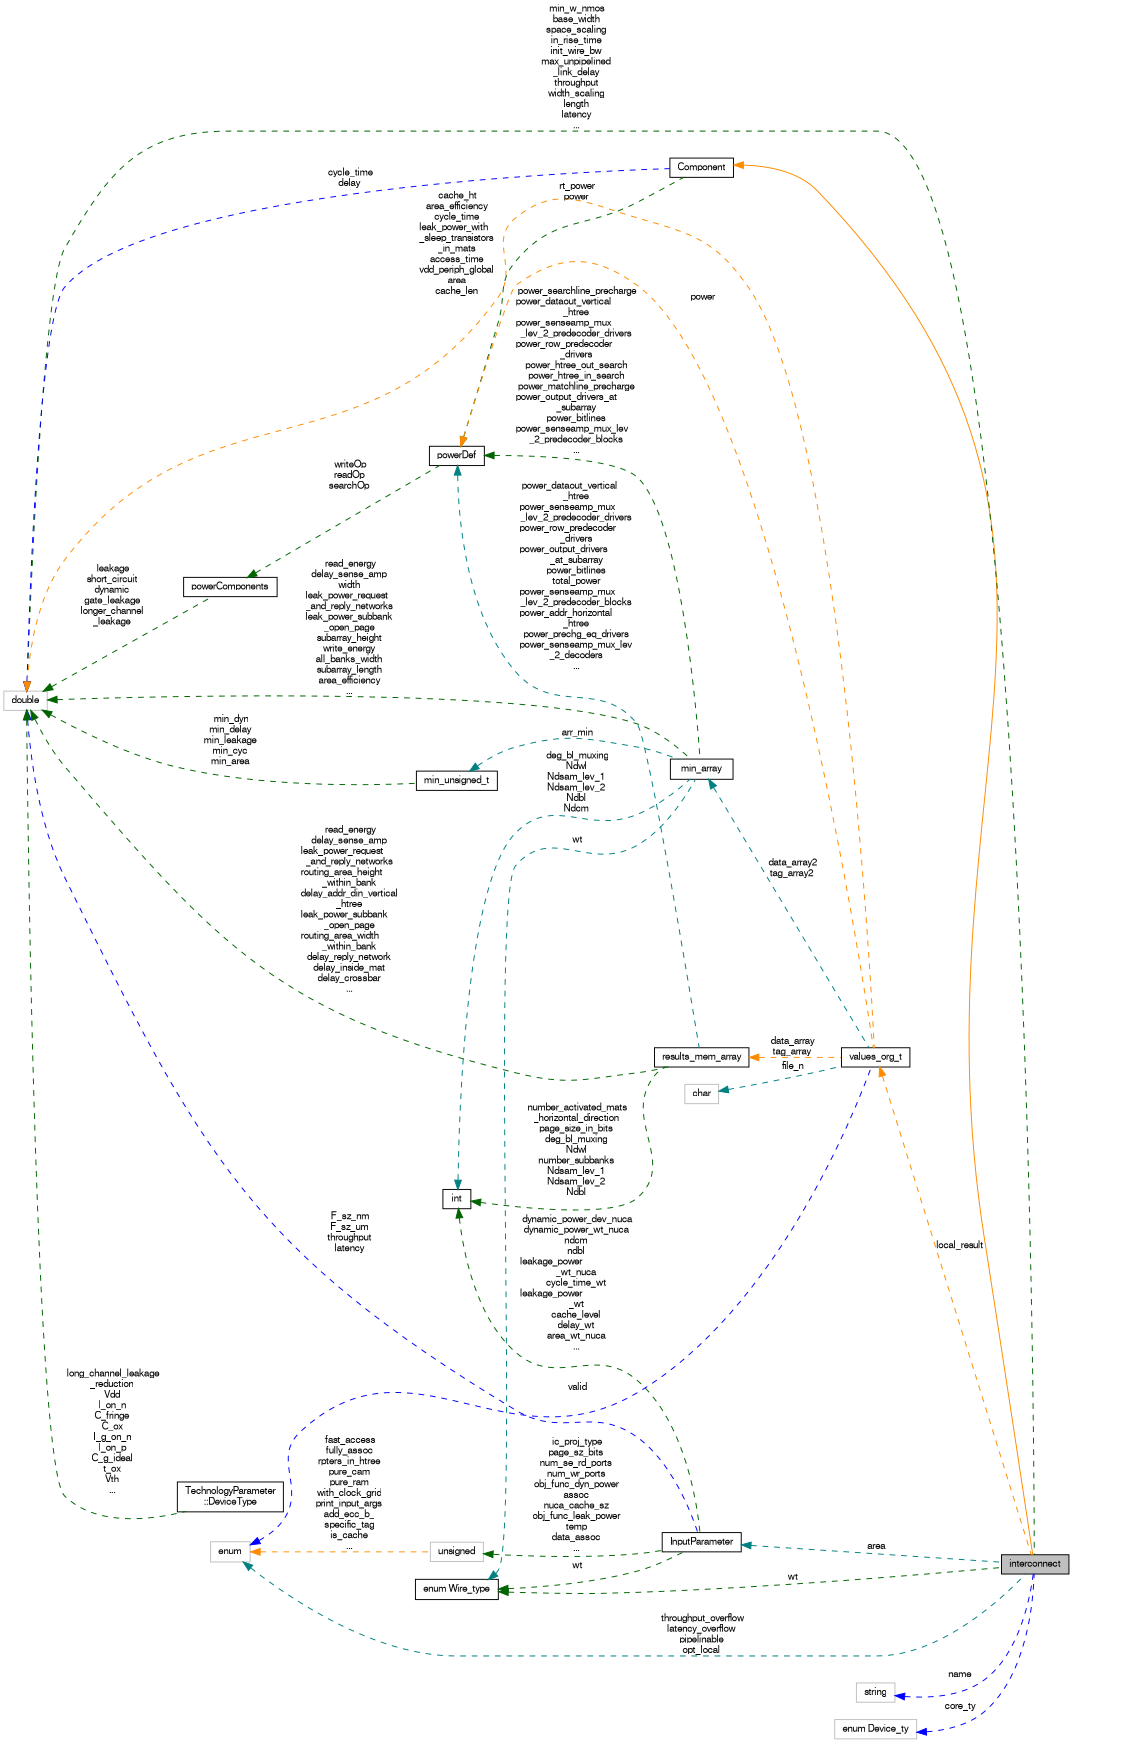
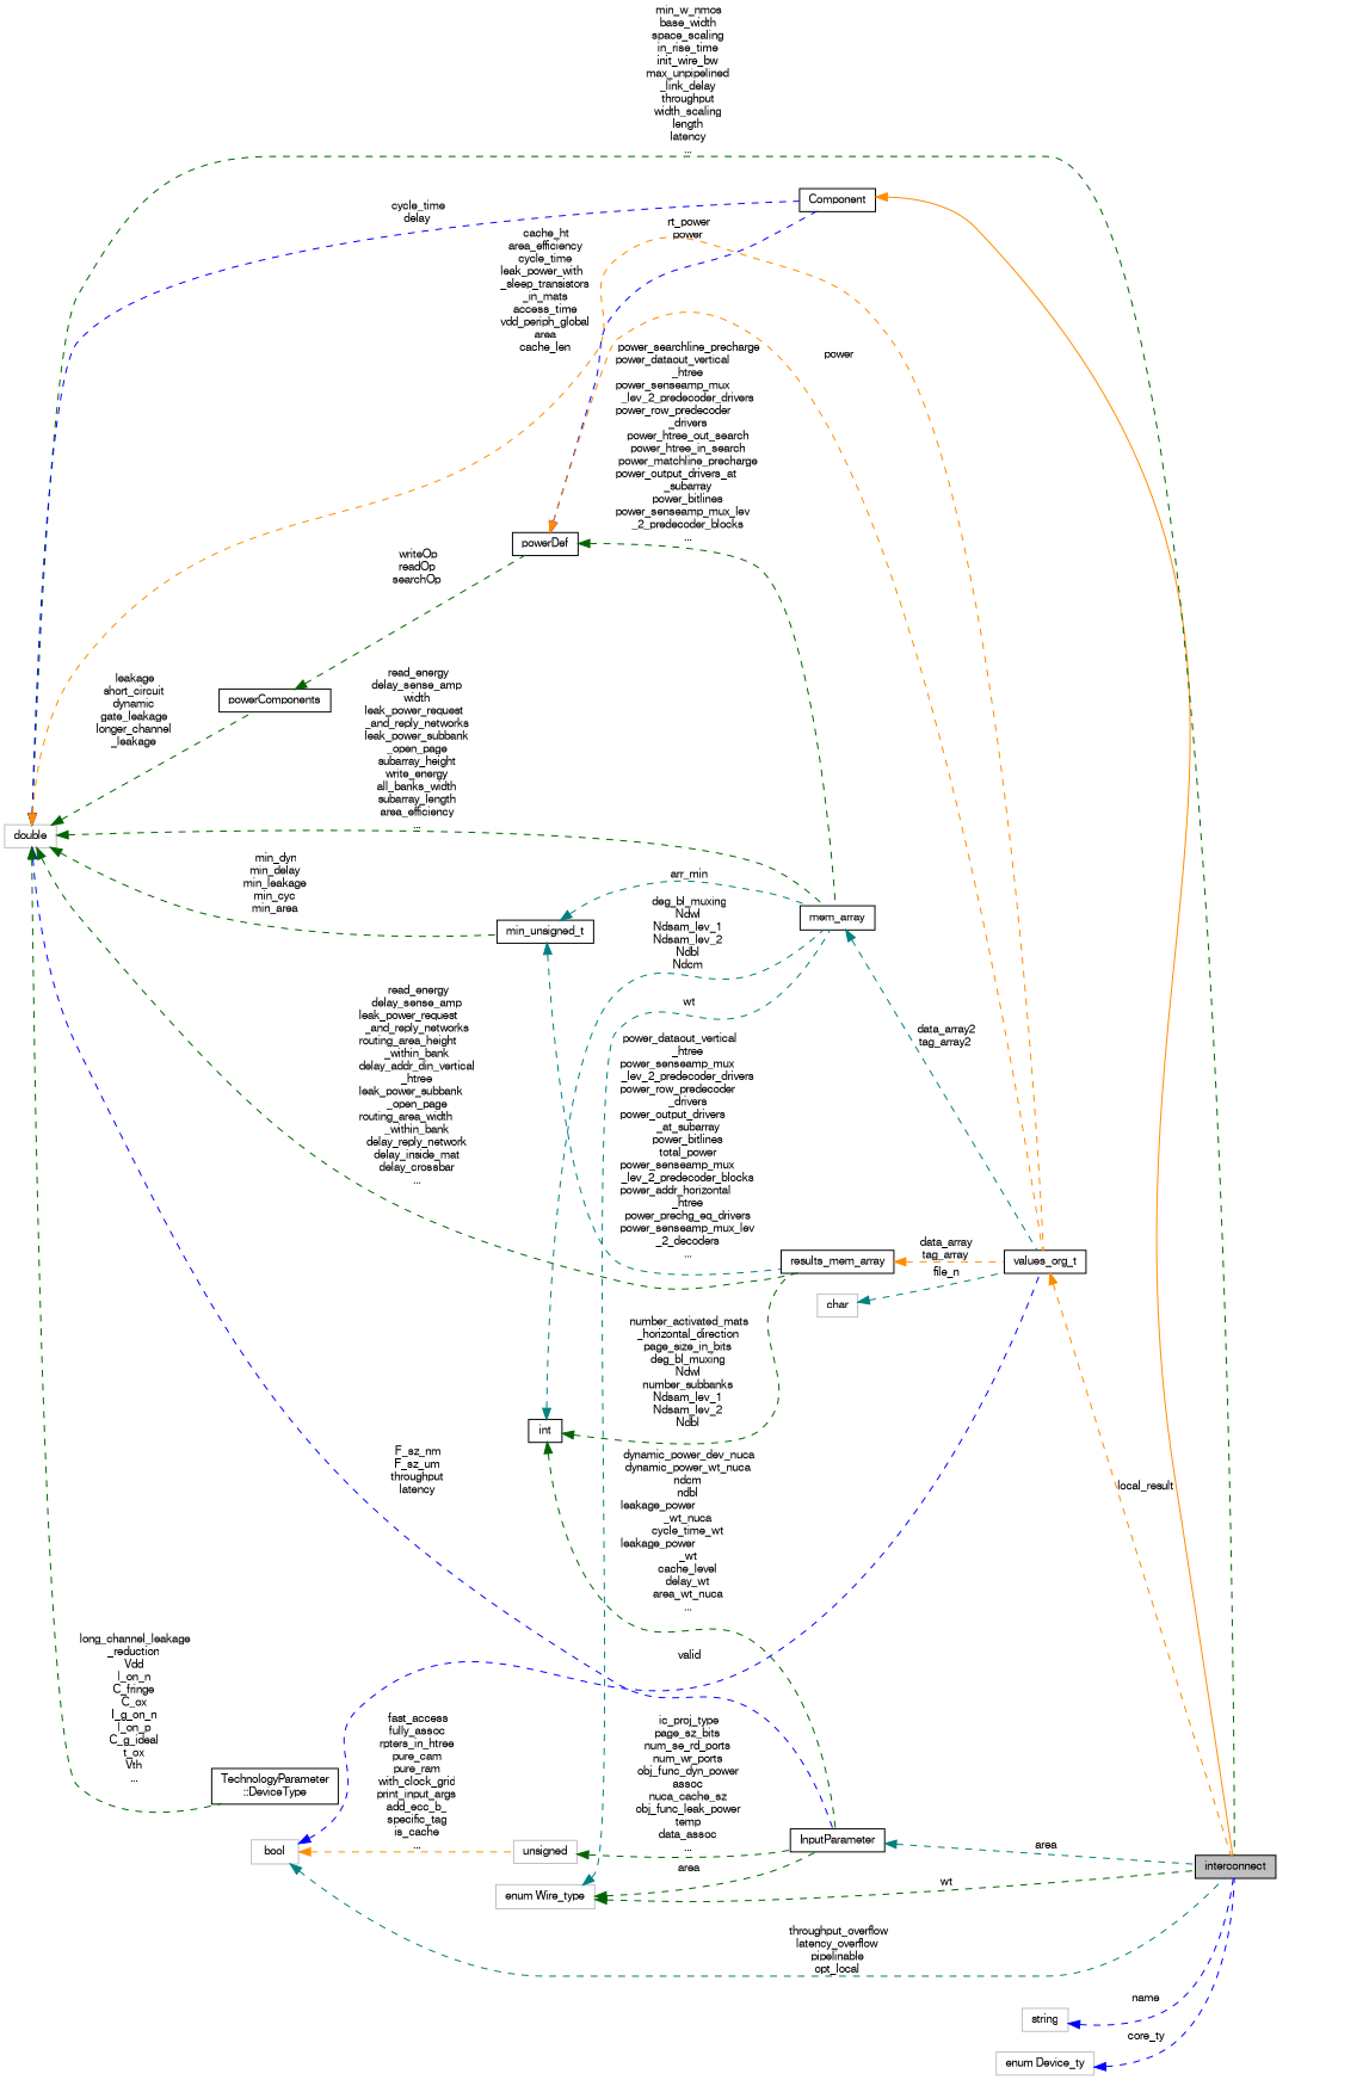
  digraph {
    rankdir=LR
    node [color=black fontname=FreeSans fontsize=10 shape=record]
    edge [color=darkgreen dir=back fontname=FreeSans fontsize=10 labelfontname=FreeSans labelfontsize=10 style=dashed]
    n1 [fillcolor=grey75 fontcolor=black height=0.2 label=interconnect style=filled width=0.4]
    n2 [height=0.2 label=Component width=0.4]
    n3 [color=grey75 height=0.2 label=double width=0.4]
    n4 [height=0.2 label=powerComponents width=0.4]
    n5 [height=0.2 label=values_org_t width=0.4]
-   n6 [height=0.2 label=min_array width=0.4]
+   n6 [height=0.2 label=mem_array width=0.4]
    n7 [height=0.2 label=min_unsigned_t width=0.4]
    n8 [height=0.2 label=results_mem_array width=0.4]
    n9 [height=0.2 label=InputParameter width=0.4]
    n10 [height=0.2 label="TechnologyParameter\l::DeviceType" width=0.4]
    n11 [height=0.2 label=powerDef width=0.4]
    n12 [color=grey75 height=0.2 label=string width=0.4]
    n13 [color=grey75 height=0.2 label="enum Device_ty" width=0.4]
    n14 [color=grey75 height=0.2 label=char width=0.4]
    n15 [height=0.2 label=int width=0.4]
-   n16 [height=0.2 label="enum Wire_type" width=0.4]
-   n17 [color=grey75 height=0.2 label=enum width=0.4]
+   n16 [color=grey75 height=0.2 label="enum Wire_type" width=0.4]
+   n17 [color=grey75 height=0.2 label=bool width=0.4]
    n18 [color=grey75 height=0.2 label=unsigned width=0.4]
    n2 -> n1 [color=darkorange style=solid]
    n3 -> n1 [label=" min_w_nmos\nbase_width\nspace_scaling\nin_rise_time\ninit_wire_bw\nmax_unpipelined\l_link_delay\nthroughput\nwidth_scaling\nlength\nlatency\n..."]
    n3 -> n2 [color=blue label=" cycle_time\ndelay"]
    n3 -> n4 [label=" leakage\nshort_circuit\ndynamic\ngate_leakage\nlonger_channel\l_leakage"]
    n3 -> n5 [color=darkorange label=" cache_ht\narea_efficiency\ncycle_time\nleak_power_with\l_sleep_transistors\l_in_mats\naccess_time\nvdd_periph_global\narea\ncache_len"]
    n3 -> n6 [label=" read_energy\ndelay_sense_amp\nwidth\nleak_power_request\l_and_reply_networks\nleak_power_subbank\l_open_page\nsubarray_height\nwrite_energy\nall_banks_width\nsubarray_length\narea_efficiency\n..."]
    n3 -> n7 [label=" min_dyn\nmin_delay\nmin_leakage\nmin_cyc\nmin_area"]
    n3 -> n8 [label=" read_energy\ndelay_sense_amp\nleak_power_request\l_and_reply_networks\nrouting_area_height\l_within_bank\ndelay_addr_din_vertical\l_htree\nleak_power_subbank\l_open_page\nrouting_area_width\l_within_bank\ndelay_reply_network\ndelay_inside_mat\ndelay_crossbar\n..."]
    n3 -> n9 [color=blue label=" F_sz_nm\nF_sz_um\nthroughput\nlatency"]
    n3 -> n10 [label=" long_channel_leakage\l_reduction\nVdd\nI_on_n\nC_fringe\nC_ox\nI_g_on_n\nI_on_p\nC_g_ideal\nt_ox\nVth\n..."]
    n4 -> n11 [label=" writeOp\nreadOp\nsearchOp"]
    n5 -> n1 [color=darkorange label=" local_result"]
    n6 -> n5 [color=teal label=" data_array2\ntag_array2"]
    n7 -> n6 [color=teal label=" arr_min"]
    n8 -> n5 [color=darkorange label=" data_array\ntag_array"]
    n9 -> n1 [color=teal label=" area"]
-   n11 -> n2 [label=" rt_power\npower"]
+   n11 -> n2 [color=blue label=" rt_power\npower"]
    n11 -> n5 [color=darkorange label=" power"]
    n11 -> n6 [label=" power_searchline_precharge\npower_dataout_vertical\l_htree\npower_senseamp_mux\l_lev_2_predecoder_drivers\npower_row_predecoder\l_drivers\npower_htree_out_search\npower_htree_in_search\npower_matchline_precharge\npower_output_drivers_at\l_subarray\npower_bitlines\npower_senseamp_mux_lev\l_2_predecoder_blocks\n..."]
-   n11 -> n8 [color=teal label=" power_dataout_vertical\l_htree\npower_senseamp_mux\l_lev_2_predecoder_drivers\npower_row_predecoder\l_drivers\npower_output_drivers\l_at_subarray\npower_bitlines\ntotal_power\npower_senseamp_mux\l_lev_2_predecoder_blocks\npower_addr_horizontal\l_htree\npower_prechg_eq_drivers\npower_senseamp_mux_lev\l_2_decoders\n..."]
+   n7 -> n8 [color=teal label=" power_dataout_vertical\l_htree\npower_senseamp_mux\l_lev_2_predecoder_drivers\npower_row_predecoder\l_drivers\npower_output_drivers\l_at_subarray\npower_bitlines\ntotal_power\npower_senseamp_mux\l_lev_2_predecoder_blocks\npower_addr_horizontal\l_htree\npower_prechg_eq_drivers\npower_senseamp_mux_lev\l_2_decoders\n..."]
    n12 -> n1 [color=blue label=" name"]
    n13 -> n1 [color=blue label=" core_ty"]
    n14 -> n5 [color=teal label=" file_n"]
    n15 -> n6 [color=teal label=" deg_bl_muxing\nNdwl\nNdsam_lev_1\nNdsam_lev_2\nNdbl\nNdcm"]
    n15 -> n8 [label=" number_activated_mats\l_horizontal_direction\npage_size_in_bits\ndeg_bl_muxing\nNdwl\nnumber_subbanks\nNdsam_lev_1\nNdsam_lev_2\nNdbl"]
    n15 -> n9 [label=" dynamic_power_dev_nuca\ndynamic_power_wt_nuca\nndcm\nndbl\nleakage_power\l_wt_nuca\ncycle_time_wt\nleakage_power\l_wt\ncache_level\ndelay_wt\narea_wt_nuca\n..."]
    n16 -> n1 [label=" wt"]
    n16 -> n6 [color=teal label=" wt"]
-   n16 -> n9 [label=" wt"]
+   n16 -> n9 [label=" area"]
    n17 -> n1 [color=teal label=" throughput_overflow\nlatency_overflow\npipelinable\nopt_local"]
    n17 -> n5 [color=blue label=" valid"]
    n17 -> n18 [color=darkorange label=" fast_access\nfully_assoc\nrpters_in_htree\npure_cam\npure_ram\nwith_clock_grid\nprint_input_args\nadd_ecc_b_\nspecific_tag\nis_cache\n..."]
    n18 -> n9 [label=" ic_proj_type\npage_sz_bits\nnum_se_rd_ports\nnum_wr_ports\nobj_func_dyn_power\nassoc\nnuca_cache_sz\nobj_func_leak_power\ntemp\ndata_assoc\n..."]
  }
